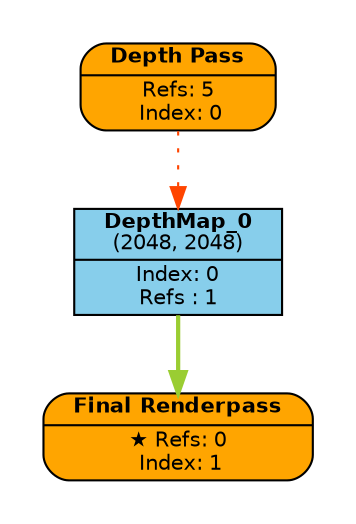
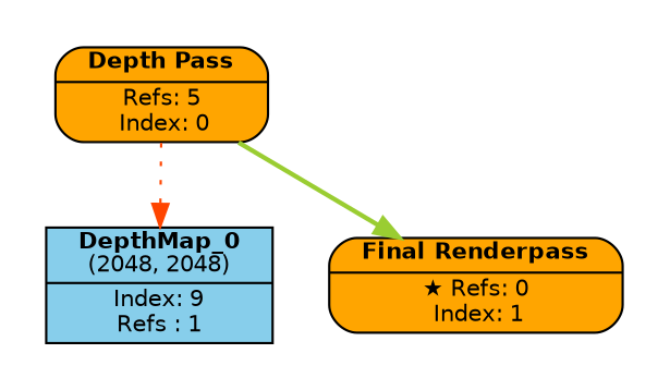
  digraph {
    ordering=out
    rankdir=TB
    splines=spline
    style=invis
    node [fillcolor=orange fontname=helvetica fontsize=10 margin="0.2,0.03" shape=record style="rounded,filled"]
    n1 [label=<{ {<B>Depth Pass</B>} | {Refs: 5<BR/> Index: 0} }>]
-   n2 [fillcolor=skyblue label=<{ {<B>DepthMap_0</B><BR/>(2048, 2048)} | {Index: 0<BR/>Refs : 1} }> style=filled]
+   n2 [fillcolor=skyblue label=<{ {<B>DepthMap_0</B><BR/>(2048, 2048)} | {Index: 9<BR/>Refs : 1} }> style=filled]
    n3 [label=<{ {<B>Final Renderpass</B>} | {&#x2605; Refs: 0<BR/> Index: 1} }>]
    subgraph cluster_1 {
      n1
      n2
    }
    subgraph cluster_2 {
      n3
    }
    subgraph cluster_3 {
      fontname=helvetica
      label=< <B>Imported</B> >
      style=dotted
    }
    n1 -> n2 [color=orangered style=dotted]
-   n2 -> n3 [color=olivedrab3 style=bold]
+   n1 -> n3 [color=olivedrab3 style=bold]
  }
